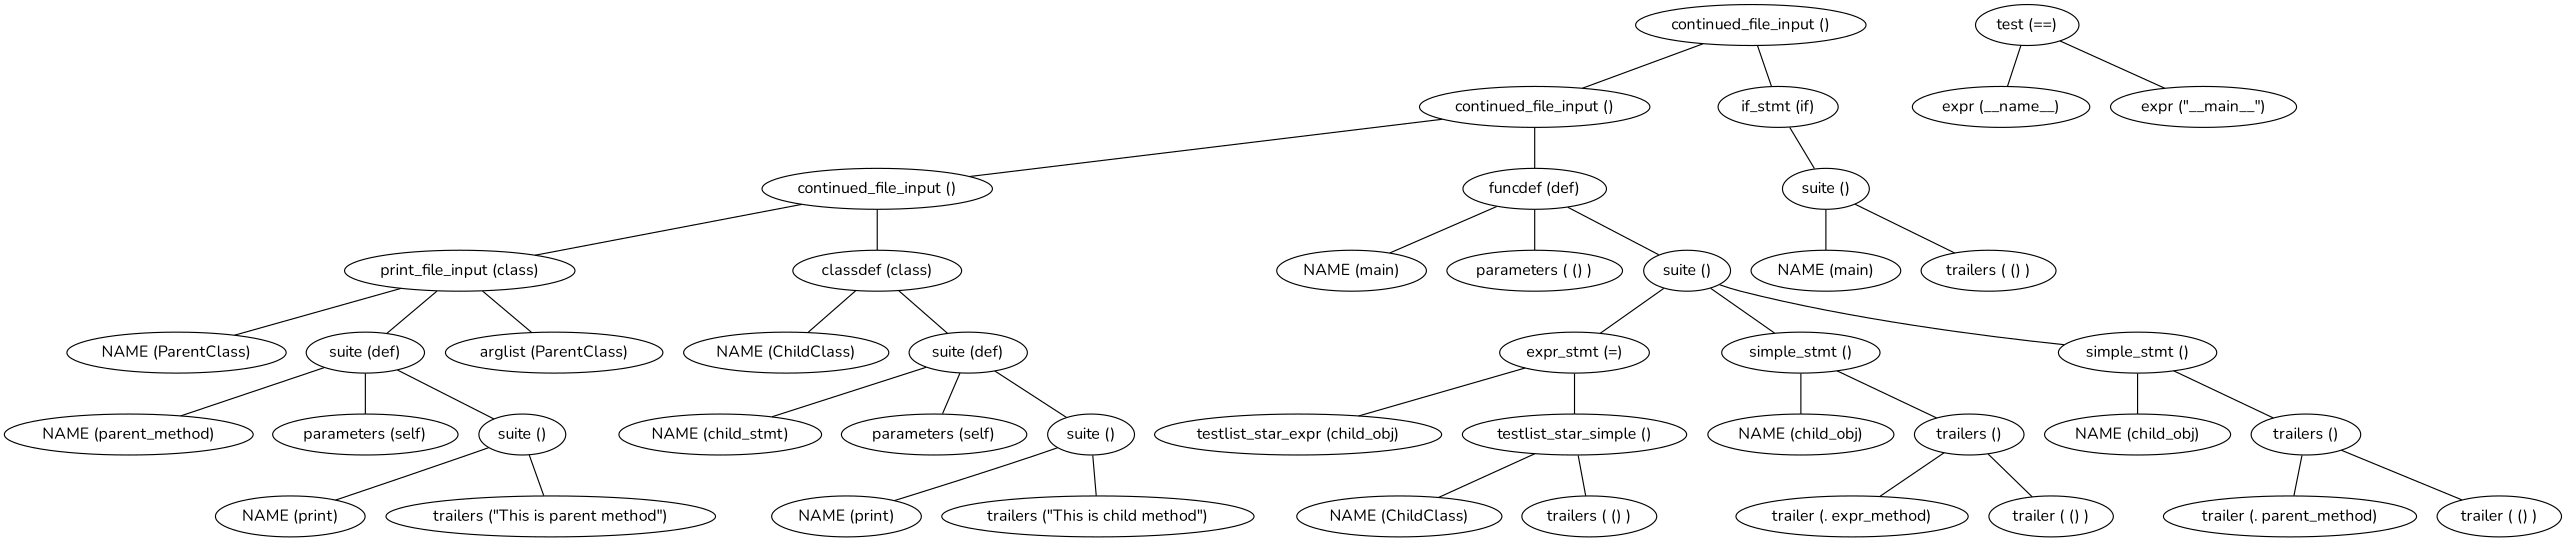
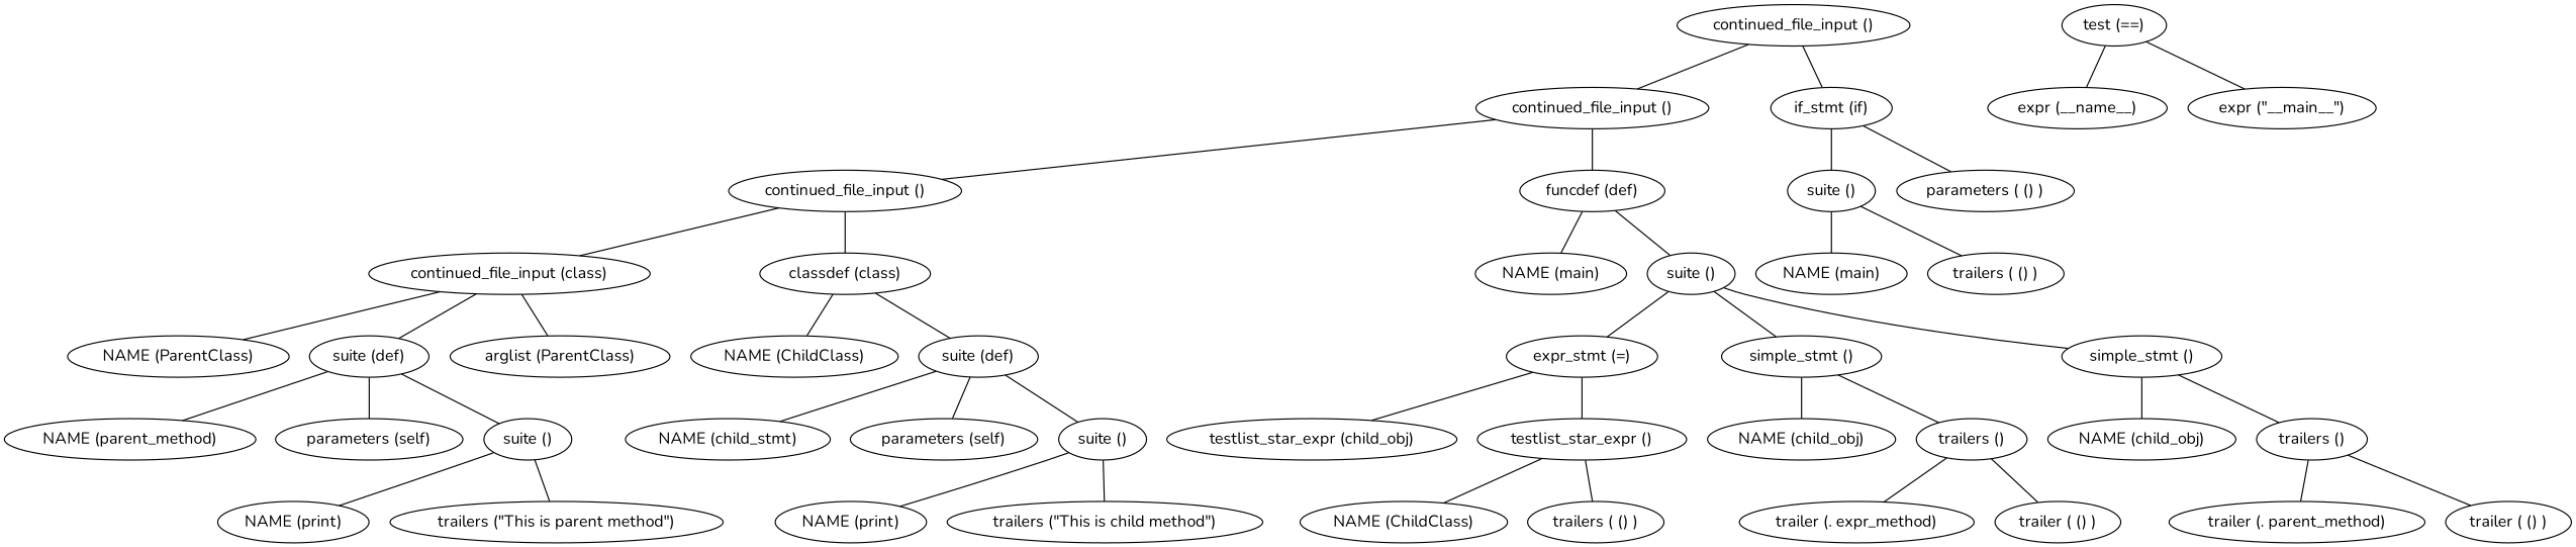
  graph {
    fontname=Nunito
    node [fontname=Nunito]
    edge [fontname=Nunito]
    n1 [label="continued_file_input ()"]
    n2 [label="continued_file_input ()"]
    n3 [label="if_stmt (if)"]
    n4 [label="continued_file_input ()"]
    n5 [label="funcdef (def)"]
    n6 [label="suite ()"]
-   n7 [label="print_file_input (class)"]
+   n7 [label="continued_file_input (class)"]
    n8 [label="classdef (class)"]
    n9 [label="NAME (main)"]
    n10 [label="parameters ( () )"]
    n11 [label="suite ()"]
    n12 [label="NAME (ParentClass)"]
    n13 [label="suite (def)"]
    n14 [label="arglist (ParentClass)"]
    n15 [label="NAME (ChildClass)"]
    n16 [label="suite (def)"]
    n17 [label="NAME (parent_method)"]
    n18 [label="parameters (self)"]
    n19 [label="suite ()"]
    n20 [label="NAME (print)"]
    n21 [label="trailers (&quot;This is parent method&quot;)"]
    n22 [label="NAME (child_stmt)"]
    n23 [label="parameters (self)"]
    n24 [label="suite ()"]
    n25 [label="NAME (print)"]
    n26 [label="trailers (&quot;This is child method&quot;)"]
    n27 [label="expr_stmt (=)"]
    n28 [label="simple_stmt ()"]
    n29 [label="simple_stmt ()"]
    n30 [label="testlist_star_expr (child_obj)"]
-   n31 [label="testlist_star_simple ()"]
+   n31 [label="testlist_star_expr ()"]
    n32 [label="NAME (child_obj)"]
    n33 [label="trailers ()"]
    n34 [label="NAME (child_obj)"]
    n35 [label="trailers ()"]
    n36 [label="NAME (ChildClass)"]
    n37 [label="trailers ( () )"]
    n38 [label="trailer (. expr_method)"]
    n39 [label="trailer ( () )"]
    n40 [label="trailer (. parent_method)"]
    n41 [label="trailer ( () )"]
    n42 [label="test (==)"]
    n43 [label="expr (__name__)"]
    n44 [label="expr (&quot;__main__&quot;)"]
    n45 [label="NAME (main)"]
    n46 [label="trailers ( () )"]
    n1 -- n2
    n1 -- n3
    n2 -- n4
    n2 -- n5
    n3 -- n6
    n4 -- n7
    n4 -- n8
    n5 -- n9
-   n5 -- n10
+   n3 -- n10
    n5 -- n11
    n6 -- n45
    n6 -- n46
    n7 -- n12
    n7 -- n13
    n7 -- n14
    n8 -- n15
    n8 -- n16
    n11 -- n27
    n11 -- n28
    n11 -- n29
    n13 -- n17
    n13 -- n18
    n13 -- n19
    n16 -- n22
    n16 -- n23
    n16 -- n24
    n19 -- n20
    n19 -- n21
    n24 -- n25
    n24 -- n26
    n27 -- n30
    n27 -- n31
    n28 -- n32
    n28 -- n33
    n29 -- n34
    n29 -- n35
    n31 -- n36
    n31 -- n37
    n33 -- n38
    n33 -- n39
    n35 -- n40
    n35 -- n41
    n42 -- n43
    n42 -- n44
  }
